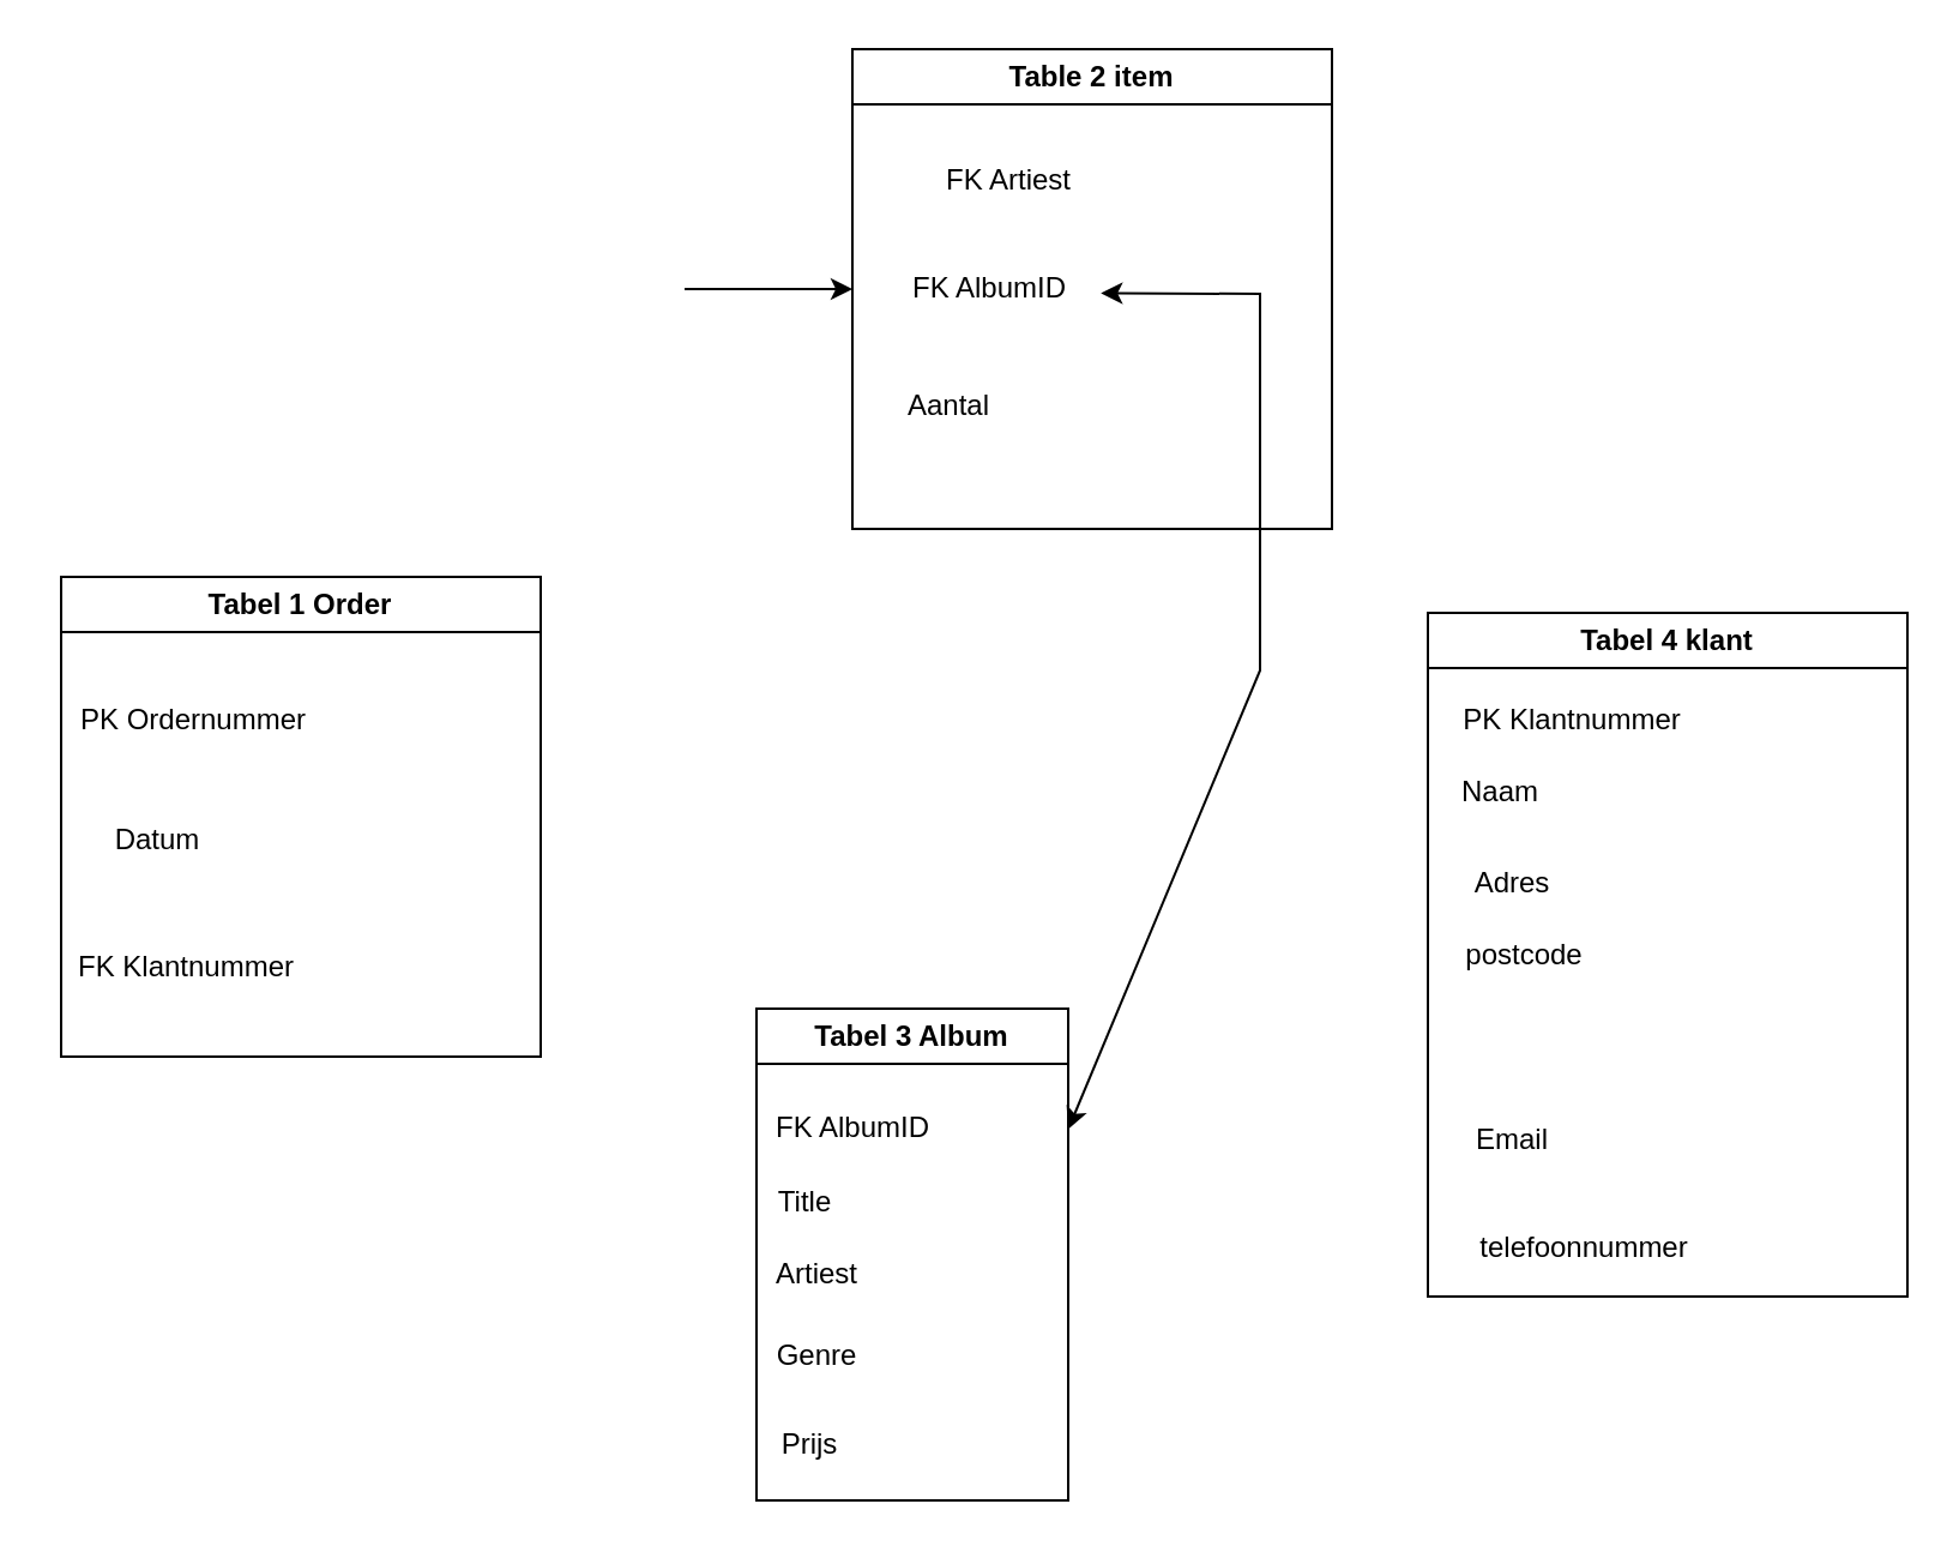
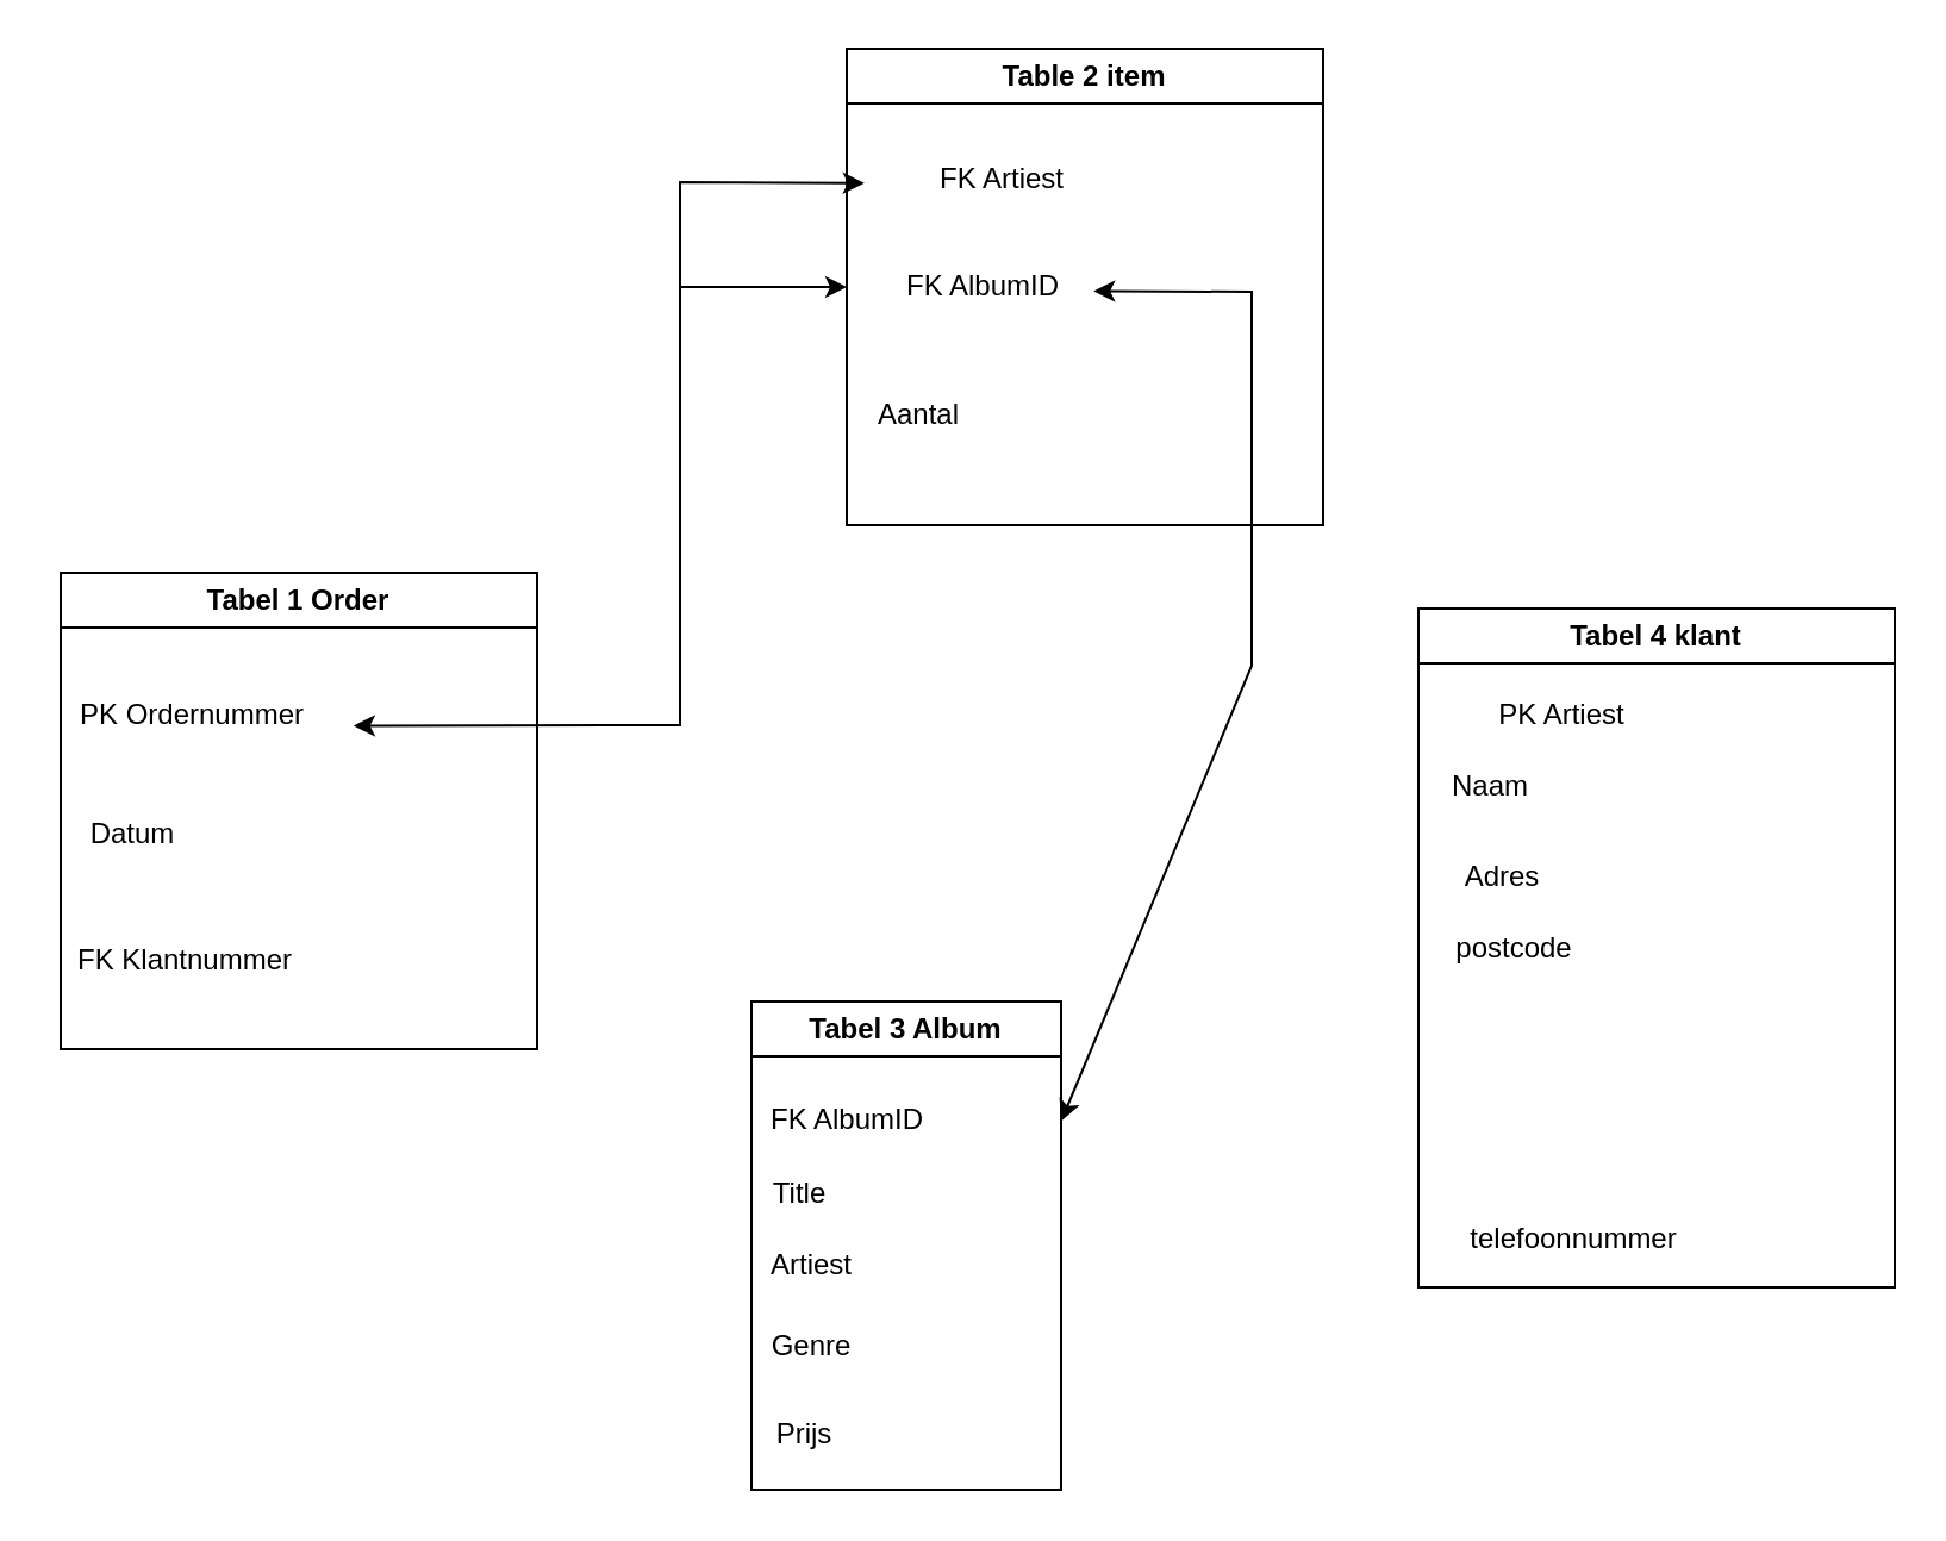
  <mxCell id="0" />
  <mxCell id="1" parent="0" />
  <mxCell id="2" value="Table 2 item" style="swimlane;whiteSpace=wrap;html=1;startSize=23;" vertex="1" parent="1"><mxGeometry x="355" y="20" width="200" height="200" as="geometry" /></mxCell>
  <mxCell id="3" value="FK Artiest&lt;br&gt;" style="text;html=1;align=center;verticalAlign=middle;resizable=0;points=[];autosize=1;strokeColor=none;fillColor=none;" vertex="1" parent="2"><mxGeometry x="5" y="40" width="120" height="30" as="geometry" /></mxCell>
  <mxCell id="4" value="FK AlbumID" style="text;html=1;align=center;verticalAlign=middle;resizable=0;points=[];autosize=1;strokeColor=none;fillColor=none;" vertex="1" parent="2"><mxGeometry x="12" y="85" width="90" height="30" as="geometry" /></mxCell>
- <mxCell id="5" value="Aantal" style="text;html=1;align=center;verticalAlign=middle;resizable=0;points=[];autosize=1;strokeColor=none;fillColor=none;" vertex="1" parent="1"><mxGeometry x="365" y="154" width="60" height="30" as="geometry" /></mxCell>
+ <mxCell id="5" value="Aantal" style="text;html=1;align=center;verticalAlign=middle;resizable=0;points=[];autosize=1;strokeColor=none;fillColor=none;" vertex="1" parent="1"><mxGeometry x="355" y="159" width="60" height="30" as="geometry" /></mxCell>
  <mxCell id="6" value="Tabel 4 klant" style="swimlane;whiteSpace=wrap;html=1;" vertex="1" parent="1"><mxGeometry x="595" y="255" width="200" height="285" as="geometry" /></mxCell>
- <mxCell id="7" value="PK Klantnummer" style="text;html=1;align=center;verticalAlign=middle;resizable=0;points=[];autosize=1;strokeColor=none;fillColor=none;" vertex="1" parent="6"><mxGeometry x="5" y="30" width="110" height="30" as="geometry" /></mxCell>
+ <mxCell id="7" value="PK Artiest" style="text;html=1;align=center;verticalAlign=middle;resizable=0;points=[];autosize=1;strokeColor=none;fillColor=none;" vertex="1" parent="6"><mxGeometry x="5" y="30" width="110" height="30" as="geometry" /></mxCell>
  <mxCell id="8" value="Naam&lt;br&gt;" style="text;html=1;align=center;verticalAlign=middle;resizable=0;points=[];autosize=1;strokeColor=none;fillColor=none;" vertex="1" parent="6"><mxGeometry y="60" width="60" height="30" as="geometry" /></mxCell>
  <mxCell id="9" value="Adres&lt;br&gt;" style="text;html=1;align=center;verticalAlign=middle;resizable=0;points=[];autosize=1;strokeColor=none;fillColor=none;" vertex="1" parent="6"><mxGeometry x="10" y="97.5" width="50" height="30" as="geometry" /></mxCell>
  <mxCell id="10" value="postcode" style="text;html=1;align=center;verticalAlign=middle;resizable=0;points=[];autosize=1;strokeColor=none;fillColor=none;" vertex="1" parent="6"><mxGeometry x="5" y="127.5" width="70" height="30" as="geometry" /></mxCell>
  <mxCell id="11" value="telefoonnummer" style="text;html=1;align=center;verticalAlign=middle;resizable=0;points=[];autosize=1;strokeColor=none;fillColor=none;" vertex="1" parent="6"><mxGeometry x="10" y="250" width="110" height="30" as="geometry" /></mxCell>
- <mxCell id="12" value="Email" style="text;html=1;align=center;verticalAlign=middle;resizable=0;points=[];autosize=1;strokeColor=none;fillColor=none;" vertex="1" parent="6"><mxGeometry x="10" y="205" width="50" height="30" as="geometry" /></mxCell>
  <mxCell id="13" value="Tabel 3 Album" style="swimlane;whiteSpace=wrap;html=1;" vertex="1" parent="1"><mxGeometry x="315" y="420" width="130" height="205" as="geometry" /></mxCell>
  <mxCell id="14" value="Genre" style="text;html=1;align=center;verticalAlign=middle;resizable=0;points=[];autosize=1;strokeColor=none;fillColor=none;" vertex="1" parent="13"><mxGeometry x="-5" y="130" width="60" height="30" as="geometry" /></mxCell>
  <mxCell id="15" value="Prijs" style="text;html=1;align=center;verticalAlign=middle;resizable=0;points=[];autosize=1;strokeColor=none;fillColor=none;" vertex="1" parent="13"><mxGeometry x="-3" y="167" width="50" height="30" as="geometry" /></mxCell>
  <mxCell id="16" value="Title" style="text;html=1;align=center;verticalAlign=middle;resizable=0;points=[];autosize=1;strokeColor=none;fillColor=none;" vertex="1" parent="13"><mxGeometry x="-5" y="66" width="50" height="30" as="geometry" /></mxCell>
  <mxCell id="17" value="Artiest" style="text;html=1;align=center;verticalAlign=middle;resizable=0;points=[];autosize=1;strokeColor=none;fillColor=none;" vertex="1" parent="13"><mxGeometry x="-5" y="95.5" width="60" height="30" as="geometry" /></mxCell>
  <mxCell id="18" value="FK AlbumID" style="text;html=1;align=center;verticalAlign=middle;resizable=0;points=[];autosize=1;strokeColor=none;fillColor=none;" vertex="1" parent="1"><mxGeometry x="310" y="455" width="90" height="30" as="geometry" /></mxCell>
  <mxCell id="19" value="Tabel 1 Order" style="swimlane;whiteSpace=wrap;html=1;" vertex="1" parent="1"><mxGeometry x="25" y="240" width="200" height="200" as="geometry" /></mxCell>
  <mxCell id="20" value="PK Ordernummer" style="text;html=1;align=center;verticalAlign=middle;resizable=0;points=[];autosize=1;strokeColor=none;fillColor=none;" vertex="1" parent="19"><mxGeometry x="-5" y="45" width="120" height="30" as="geometry" /></mxCell>
  <mxCell id="21" value="FK Klantnummer" style="text;html=1;align=center;verticalAlign=middle;resizable=0;points=[];autosize=1;strokeColor=none;fillColor=none;" vertex="1" parent="19"><mxGeometry x="-3" y="148" width="110" height="30" as="geometry" /></mxCell>
- <mxCell id="22" value="Datum" style="text;html=1;align=center;verticalAlign=middle;resizable=0;points=[];autosize=1;strokeColor=none;fillColor=none;" vertex="1" parent="1"><mxGeometry x="35" y="335" width="60" height="30" as="geometry" /></mxCell>
+ <mxCell id="22" value="Datum" style="text;html=1;align=center;verticalAlign=middle;resizable=0;points=[];autosize=1;strokeColor=none;fillColor=none;" vertex="1" parent="1"><mxGeometry x="25" y="335" width="60" height="30" as="geometry" /></mxCell>
  <mxCell id="23" value="" style="endArrow=classic;startArrow=classic;html=1;rounded=0;exitX=1;exitY=0.25;exitDx=0;exitDy=0;entryX=1.018;entryY=0.592;entryDx=0;entryDy=0;entryPerimeter=0;" edge="1" parent="1"><mxGeometry width="50" height="50" relative="1" as="geometry"><mxPoint x="445" y="470.25" as="sourcePoint" /><mxPoint x="458.62" y="121.76" as="targetPoint" /><Array as="points"><mxPoint x="525" y="279" /><mxPoint x="525" y="122" /></Array></mxGeometry></mxCell>
+ <mxCell id="24" value="" style="endArrow=classic;startArrow=classic;html=1;rounded=0;entryX=0.02;entryY=0.546;entryDx=0;entryDy=0;entryPerimeter=0;exitX=1.066;exitY=0.641;exitDx=0;exitDy=0;exitPerimeter=0;" edge="1" parent="1" source="20" target="3"><mxGeometry width="50" height="50" relative="1" as="geometry"><mxPoint x="305" y="240" as="sourcePoint" /><mxPoint x="355" y="190" as="targetPoint" /><Array as="points"><mxPoint x="285" y="304" /><mxPoint x="285" y="76" /></Array></mxGeometry></mxCell>
  <mxCell id="25" value="" style="endArrow=classic;html=1;rounded=0;entryX=0;entryY=0.5;entryDx=0;entryDy=0;" edge="1" parent="1" target="2"><mxGeometry width="50" height="50" relative="1" as="geometry"><mxPoint x="285" y="120" as="sourcePoint" /><mxPoint x="355" y="190" as="targetPoint" /></mxGeometry></mxCell>
